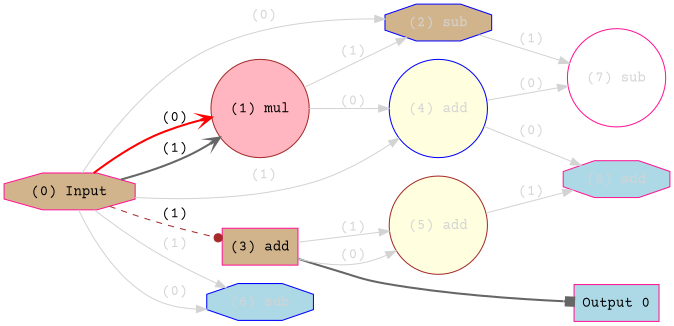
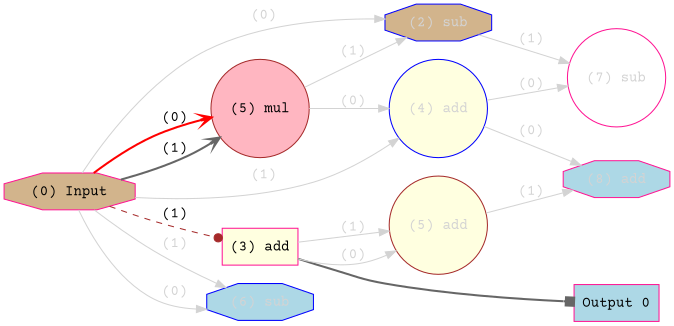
  digraph {
    fontname="Courier Prime"
    rankdir=LR
    node [color=deeppink fillcolor=lightblue fontcolor=lightgrey fontname="Courier Prime" labelfontcolor=lightgrey shape=octagon style=filled]
    edge [bold=true color=lightgrey fontcolor=lightgrey fontname="Courier Prime" labelfontcolor=lightgrey]
    n1 [fillcolor=tan fontcolor=black label="(0) Input" labelfontcolor=black]
    n2 [fontcolor=black label="Output 0" labelfontcolor=black shape=box]
-   n3 [color=brown fillcolor=lightpink fontcolor=black label="(1) mul" labelfontcolor=black shape=circle]
+   n3 [color=brown fillcolor=lightpink fontcolor=black label="(5) mul" labelfontcolor=black shape=circle]
    n4 [color=blue fillcolor=tan label="(2) sub"]
-   n5 [fillcolor=tan fontcolor=black label="(3) add" labelfontcolor=black shape=box]
+   n5 [fillcolor=lightyellow fontcolor=black label="(3) add" labelfontcolor=black shape=box]
    n6 [color=blue fillcolor=lightyellow label="(4) add" shape=circle]
    n7 [color=blue label="(6) sub"]
    n8 [fillcolor=white label="(7) sub" shape=circle]
    n9 [color=brown fillcolor=lightyellow label="(5) add" shape=circle]
    n10 [label="(8) add"]
    subgraph sub_1 {
      rank=source
      n1
    }
    subgraph sub_2 {
      rank=max
      n2
    }
    n1 -> n3 [arrowhead=vee color=red fontcolor=black label=" (0)" labelfontcolor=black style=bold]
    n1 -> n3 [arrowhead=vee color=gray40 fontcolor=black label=" (1)" labelfontcolor=black style=bold]
    n1 -> n4 [label=" (0)"]
    n1 -> n5 [arrowhead=dot color=brown fontcolor=black label=" (1)" labelfontcolor=black style=dashed]
    n1 -> n6 [label=" (1)"]
    n1 -> n7 [label=" (0)"]
    n1 -> n7 [label=" (1)"]
    n3 -> n4 [label=" (1)"]
    n3 -> n6 [label=" (0)"]
    n4 -> n8 [label=" (1)"]
    n5 -> n2 [arrowhead=box color=gray40 fontcolor=black labelfontcolor=black style=bold]
    n5 -> n9 [label=" (0)"]
    n5 -> n9 [label=" (1)"]
    n6 -> n8 [label=" (0)"]
    n6 -> n10 [label=" (0)"]
    n9 -> n10 [label=" (1)"]
  }
